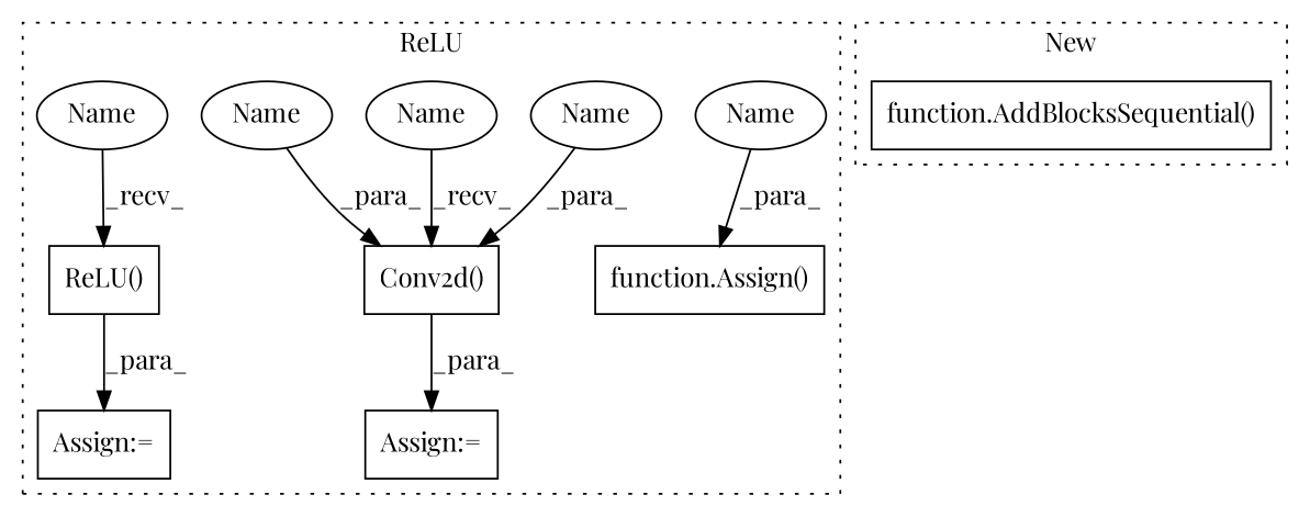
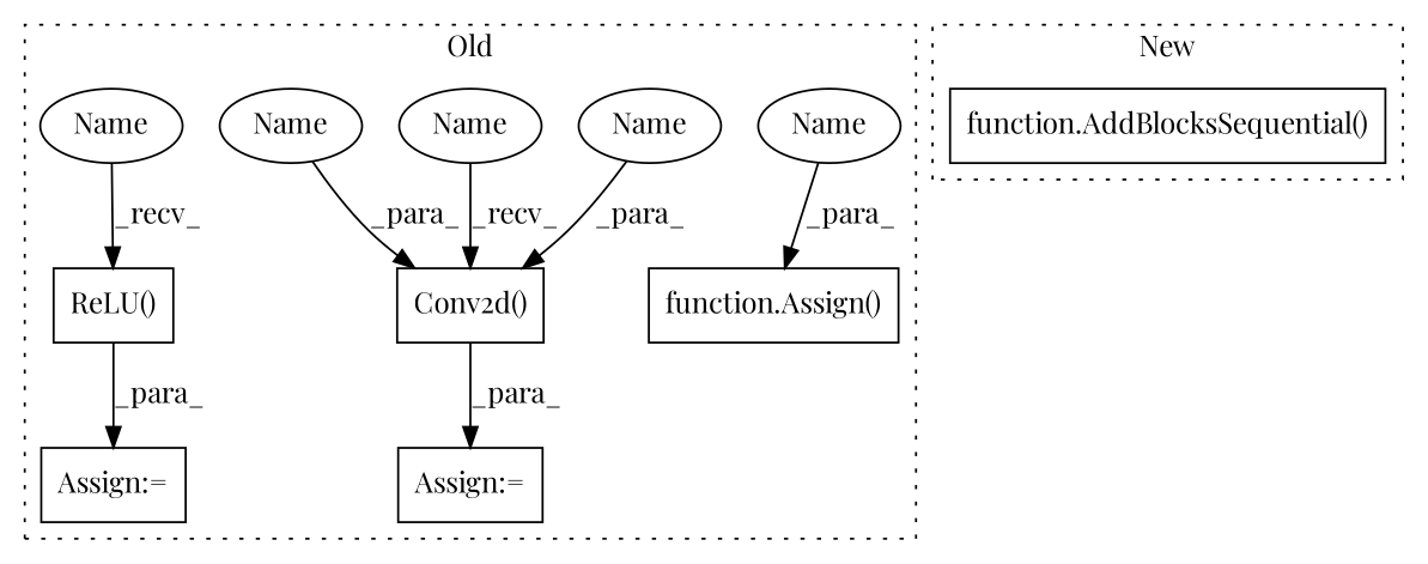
  digraph {
    fontname="Playfair Display"
    node [a=87 fontname="Playfair Display" l=3 s=2008 shape=box]
    edge [fontname="Playfair Display"]
    n1 [a=75 l=21 label="ReLU()"]
    n2 [a=75 l="10,49" label="Conv2d()" s="1519,1537"]
    n3 [a=75 l="9,1" label="function.Assign()" s="1470,1496"]
    n4 [a=68 label="Assign:=" s=1516]
    n5 [a=68 label="Assign:=" s=2005]
    n6 [label=Name s=1479 shape=ellipse]
    n7 [label=Name s=1534 shape=ellipse]
    n8 [label=Name s=1529 shape=ellipse]
    n9 [l=2 label=Name shape=ellipse]
    n10 [l=2 label=Name s=1519 shape=ellipse]
    n11 [a=75 l="20,11" label="function.AddBlocksSequential()" s="2279,2300"]
    subgraph cluster_1 {
-     label=ReLU
+     label=Old
      style=dotted
      n1
      n2
      n3
      n4
      n5
      n6
      n7
      n8
      n9
      n10
    }
    subgraph cluster_2 {
      label=New
      style=dotted
      n11
    }
    n1 -> n5 [label=_para_]
    n2 -> n4 [label=_para_]
    n6 -> n3 [label=_para_]
    n7 -> n2 [label=_para_]
    n8 -> n2 [label=_para_]
    n9 -> n1 [label=_recv_]
    n10 -> n2 [label=_recv_]
  }
